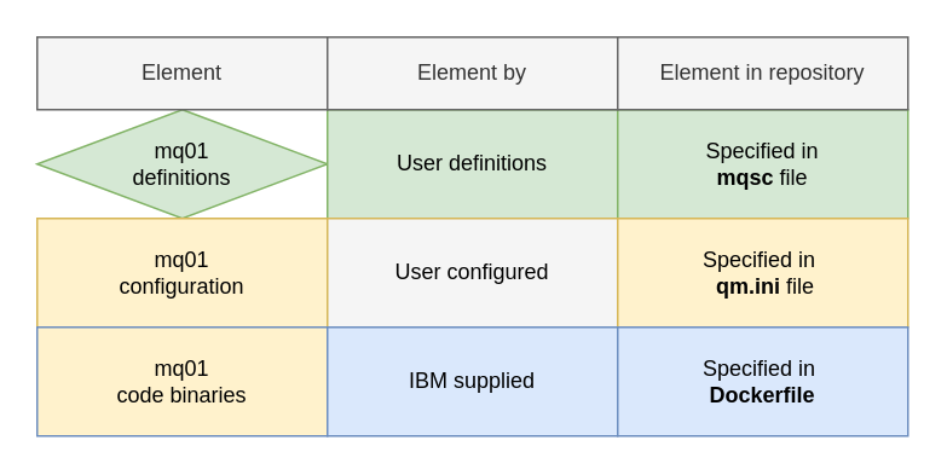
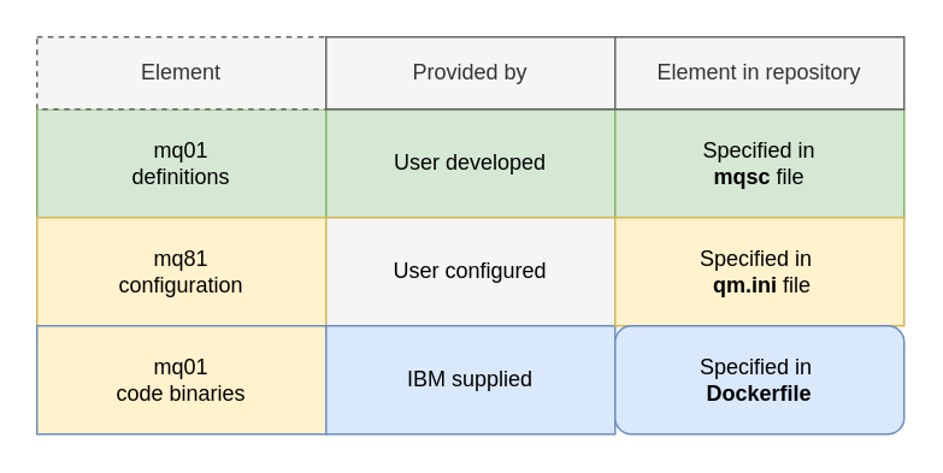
  <mxCell id="0" />
  <mxCell id="1" parent="0" />
- <mxCell id="2" value="mq01 &lt;br&gt;definitions" style="rhombus;whiteSpace=wrap;html=1;fillColor=#d5e8d4;strokeColor=#82b366;" parent="1" vertex="1"><mxGeometry x="20" y="60" width="160" height="60" as="geometry" /></mxCell>
- <mxCell id="3" value="mq01&lt;br&gt;configuration" style="rounded=0;whiteSpace=wrap;html=1;fillColor=#fff2cc;strokeColor=#d6b656;" parent="1" vertex="1"><mxGeometry x="20" y="120" width="160" height="60" as="geometry" /></mxCell>
+ <mxCell id="2" value="mq01 &lt;br&gt;definitions" style="rounded=0;whiteSpace=wrap;html=1;fillColor=#d5e8d4;strokeColor=#82b366;" parent="1" vertex="1"><mxGeometry x="20" y="60" width="160" height="60" as="geometry" /></mxCell>
+ <mxCell id="3" value="mq81&lt;br&gt;configuration" style="rounded=0;whiteSpace=wrap;html=1;fillColor=#fff2cc;strokeColor=#d6b656;" parent="1" vertex="1"><mxGeometry x="20" y="120" width="160" height="60" as="geometry" /></mxCell>
  <mxCell id="4" value="mq01&lt;br&gt;code binaries" style="rounded=0;whiteSpace=wrap;html=1;fillColor=#fff2cc;strokeColor=#6c8ebf;" parent="1" vertex="1"><mxGeometry x="20" y="180" width="160" height="60" as="geometry" /></mxCell>
- <mxCell id="5" value="User definitions" style="rounded=0;whiteSpace=wrap;html=1;fillColor=#d5e8d4;strokeColor=#82b366;" parent="1" vertex="1"><mxGeometry x="180" y="60" width="160" height="60" as="geometry" /></mxCell>
+ <mxCell id="5" value="User developed" style="rounded=0;whiteSpace=wrap;html=1;fillColor=#d5e8d4;strokeColor=#82b366;" parent="1" vertex="1"><mxGeometry x="180" y="60" width="160" height="60" as="geometry" /></mxCell>
  <mxCell id="6" value="User configured" style="rounded=0;whiteSpace=wrap;html=1;fillColor=#f5f5f5;strokeColor=#d6b656;" parent="1" vertex="1"><mxGeometry x="180" y="120" width="160" height="60" as="geometry" /></mxCell>
  <mxCell id="7" value="IBM supplied" style="rounded=0;whiteSpace=wrap;html=1;fillColor=#dae8fc;strokeColor=#6c8ebf;" parent="1" vertex="1"><mxGeometry x="180" y="180" width="160" height="60" as="geometry" /></mxCell>
  <mxCell id="8" value="Specified in &lt;br&gt;&lt;b&gt;mqsc&lt;/b&gt; file" style="rounded=0;whiteSpace=wrap;html=1;fillColor=#d5e8d4;strokeColor=#82b366;" parent="1" vertex="1"><mxGeometry x="340" y="60" width="160" height="60" as="geometry" /></mxCell>
  <mxCell id="9" value="Specified in&amp;nbsp;&lt;br&gt;&amp;nbsp;&lt;b&gt;qm.ini&lt;/b&gt;&amp;nbsp;file" style="rounded=0;whiteSpace=wrap;html=1;fillColor=#fff2cc;strokeColor=#d6b656;" parent="1" vertex="1"><mxGeometry x="340" y="120" width="160" height="60" as="geometry" /></mxCell>
- <mxCell id="10" value="Specified in&amp;nbsp;&lt;br&gt;&lt;b&gt;Dockerfile&lt;/b&gt;" style="rounded=0;whiteSpace=wrap;html=1;fillColor=#dae8fc;strokeColor=#6c8ebf;" parent="1" vertex="1"><mxGeometry x="340" y="180" width="160" height="60" as="geometry" /></mxCell>
- <mxCell id="11" value="Element" style="rounded=0;whiteSpace=wrap;html=1;fillColor=#f5f5f5;strokeColor=#666666;fontColor=#333333;" parent="1" vertex="1"><mxGeometry x="20" y="20" width="160" height="40" as="geometry" /></mxCell>
- <mxCell id="12" value="Element by" style="rounded=0;whiteSpace=wrap;html=1;fillColor=#f5f5f5;strokeColor=#666666;fontColor=#333333;" parent="1" vertex="1"><mxGeometry x="180" y="20" width="160" height="40" as="geometry" /></mxCell>
+ <mxCell id="10" value="Specified in&amp;nbsp;&lt;br&gt;&lt;b&gt;Dockerfile&lt;/b&gt;" style="whiteSpace=wrap;html=1;fillColor=#dae8fc;strokeColor=#6c8ebf;rounded=1;" parent="1" vertex="1"><mxGeometry x="340" y="180" width="160" height="60" as="geometry" /></mxCell>
+ <mxCell id="11" value="Element" style="rounded=0;whiteSpace=wrap;html=1;fillColor=#f5f5f5;strokeColor=#666666;fontColor=#333333;dashed=1;" parent="1" vertex="1"><mxGeometry x="20" y="20" width="160" height="40" as="geometry" /></mxCell>
+ <mxCell id="12" value="Provided by" style="rounded=0;whiteSpace=wrap;html=1;fillColor=#f5f5f5;strokeColor=#666666;fontColor=#333333;" parent="1" vertex="1"><mxGeometry x="180" y="20" width="160" height="40" as="geometry" /></mxCell>
  <mxCell id="13" value="Element in repository" style="rounded=0;whiteSpace=wrap;html=1;fillColor=#f5f5f5;strokeColor=#666666;fontColor=#333333;" parent="1" vertex="1"><mxGeometry x="340" y="20" width="160" height="40" as="geometry" /></mxCell>
